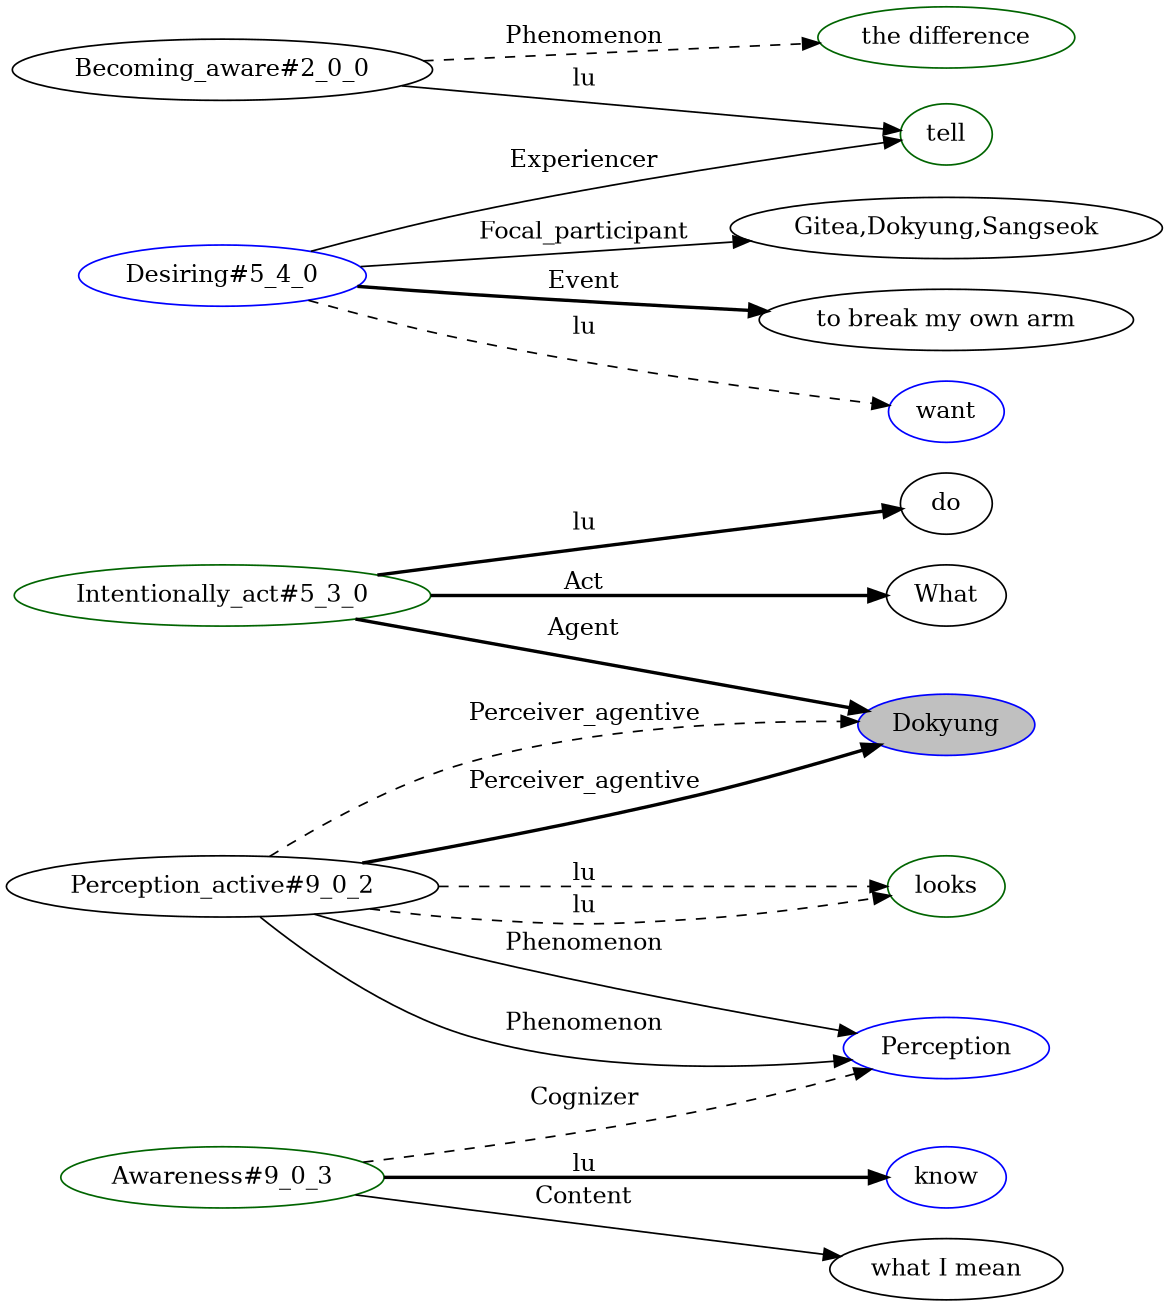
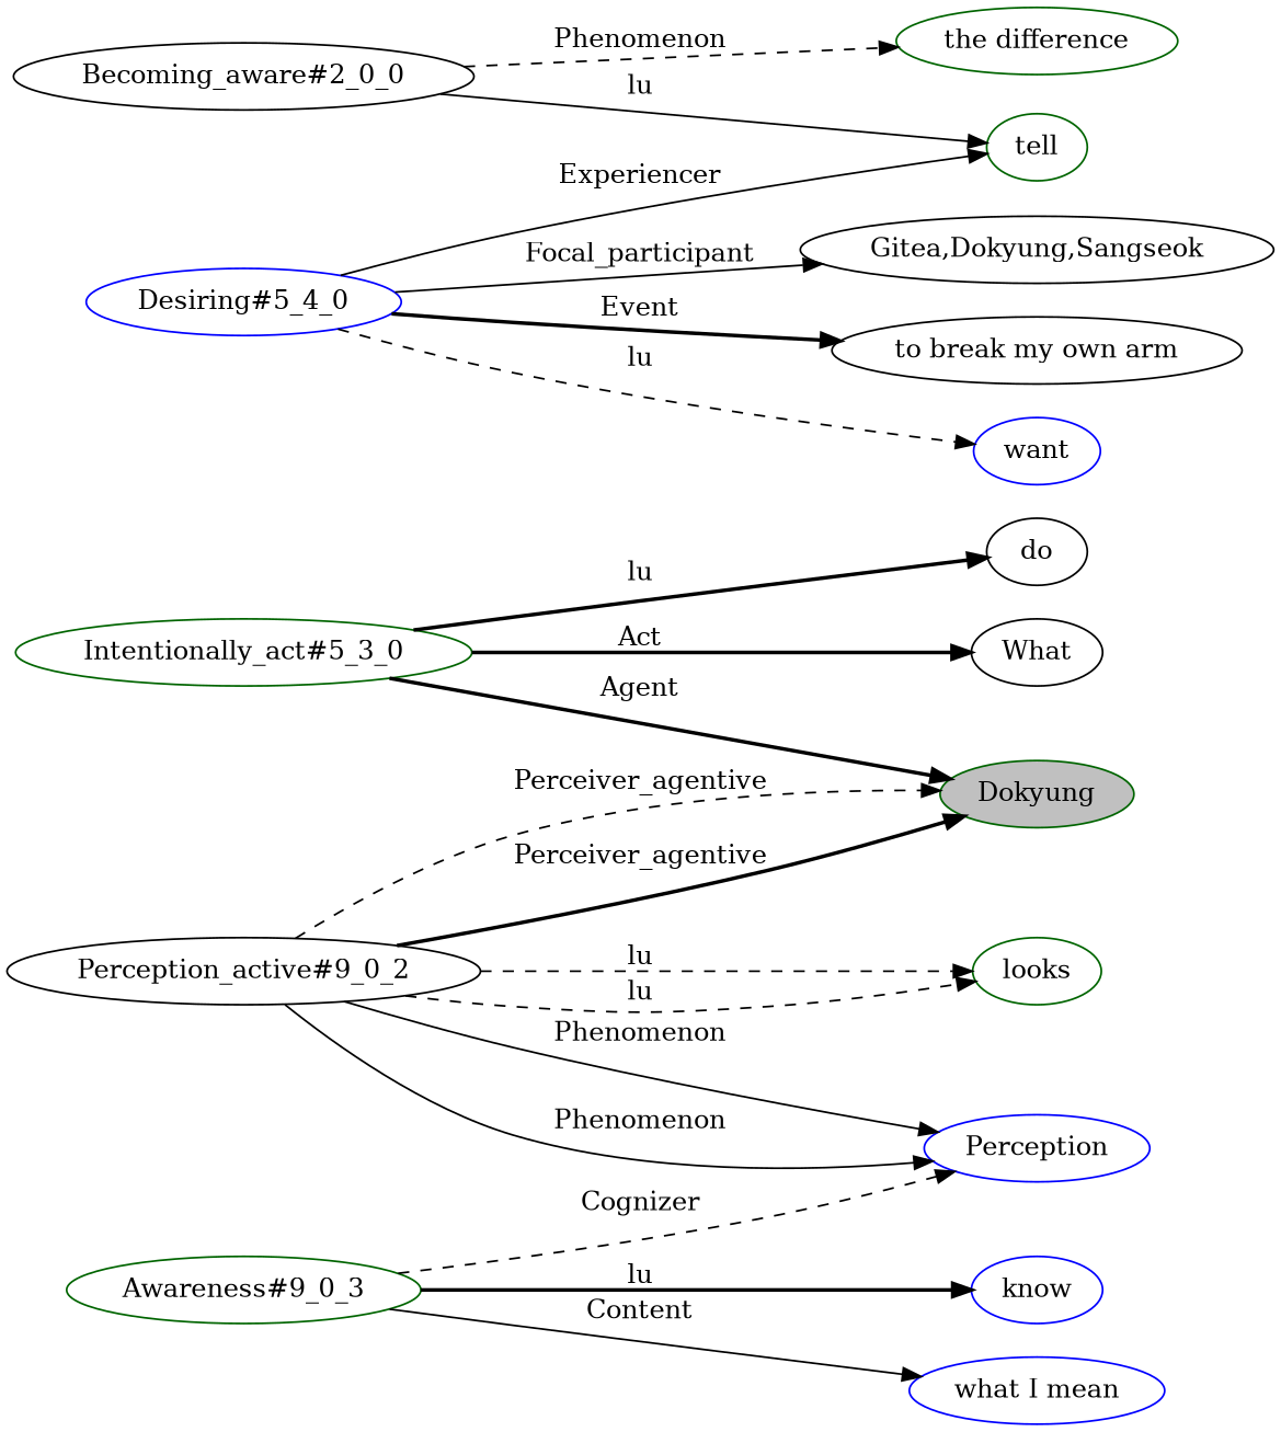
  digraph {
    rankdir=LR
    node [color=black]
    edge [style=solid]
-   n1 [color=blue fillcolor=gray label=Dokyung style=filled]
+   n1 [color=darkgreen fillcolor=gray label=Dokyung style=filled]
    n2 [label="Becoming_aware#2_0_0"]
    n3 [color=darkgreen label=tell]
    n4 [color=darkgreen label="the difference"]
    n5 [color=darkgreen label="Intentionally_act#5_3_0"]
    n6 [label=do]
    n7 [label=What]
    n8 [color=blue label="Desiring#5_4_0"]
    n9 [color=blue label=want]
    n10 [label="Gitea,Dokyung,Sangseok"]
    n11 [label="to break my own arm"]
    n12 [label="Perception_active#9_0_2"]
    n13 [color=darkgreen label=looks]
    n14 [color=blue label=Perception]
    n15 [color=darkgreen label="Awareness#9_0_3"]
    n16 [color=blue label=know]
-   n17 [label="what I mean"]
+   n17 [color=blue label="what I mean"]
    n2 -> n3 [label=lu]
    n2 -> n4 [label=Phenomenon style=dashed]
    n5 -> n1 [label=Agent style=bold]
    n5 -> n6 [label=lu style=bold]
    n5 -> n7 [label=Act style=bold]
    n8 -> n3 [label=Experiencer]
    n8 -> n9 [label=lu style=dashed]
    n8 -> n10 [label=Focal_participant]
    n8 -> n11 [label=Event style=bold]
    n12 -> n1 [label=Perceiver_agentive style=dashed]
    n12 -> n1 [label=Perceiver_agentive style=bold]
    n12 -> n13 [label=lu style=dashed]
    n12 -> n13 [label=lu style=dashed]
    n12 -> n14 [label=Phenomenon]
    n12 -> n14 [label=Phenomenon]
    n15 -> n14 [label=Cognizer style=dashed]
    n15 -> n16 [label=lu style=bold]
    n15 -> n17 [label=Content]
  }
